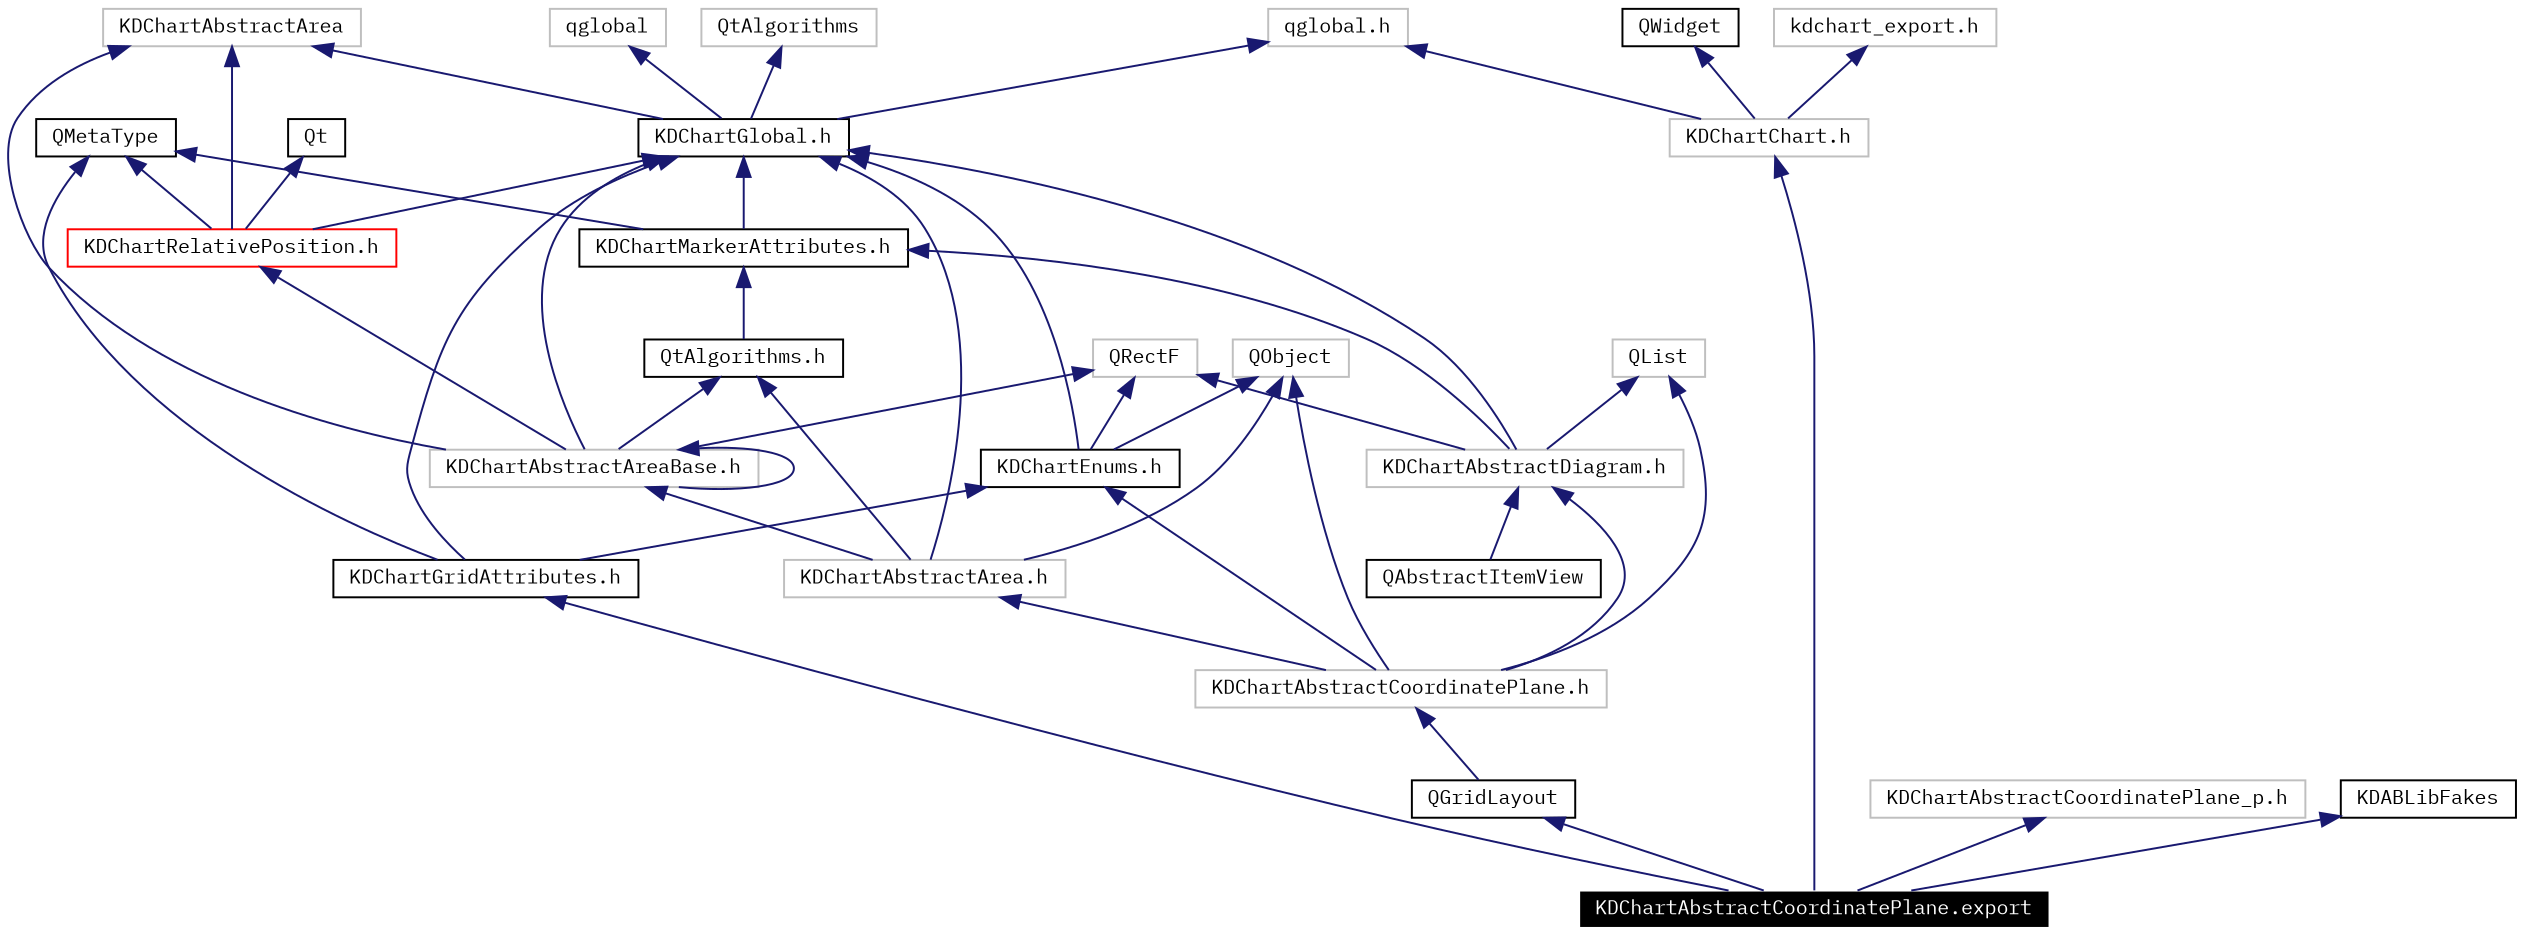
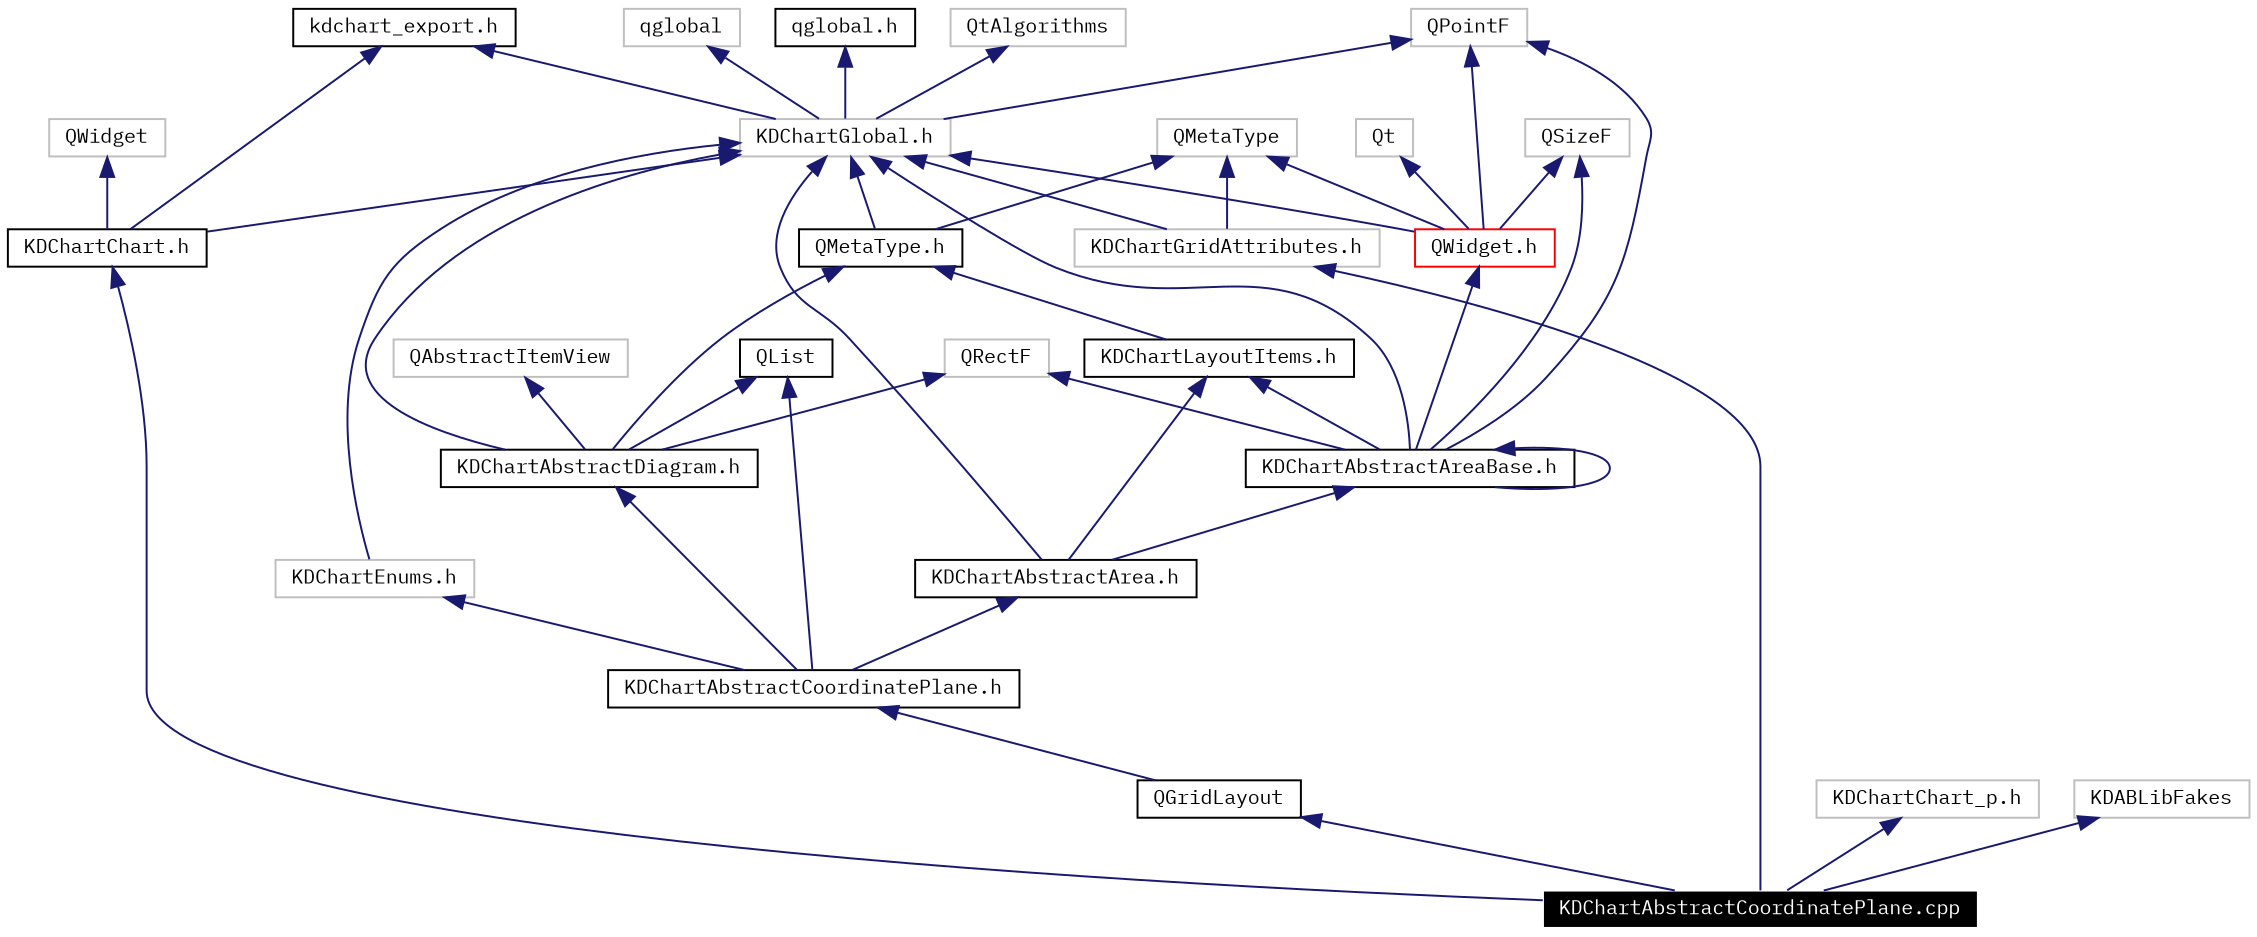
  digraph {
    fontname="IBM Plex Mono"
    node [color=grey75 fontname="IBM Plex Mono" fontsize=10 shape=record]
    edge [color=midnightblue dir=back fontname="IBM Plex Mono" fontsize=10 labelfontname=Helvetica labelfontsize=10 style=solid]
-   n1 [color=white fillcolor=black fontcolor=white height=0.2 label="KDChartAbstractCoordinatePlane.export" style=filled width=0.4]
+   n1 [color=white fillcolor=black fontcolor=white height=0.2 label="KDChartAbstractCoordinatePlane.cpp" style=filled width=0.4]
    n2 [color=black height=0.2 label=QGridLayout width=0.4]
-   n3 [height=0.2 label="KDChartChart.h" width=0.4]
-   n4 [color=black height=0.2 label=QWidget width=0.4]
-   n5 [height=0.2 label="kdchart_export.h" width=0.4]
-   n6 [color=black height=0.2 label="KDChartGlobal.h" width=0.4]
-   n7 [height=0.2 label="KDChartAbstractArea.h" width=0.4]
-   n8 [height=0.2 label="KDChartAbstractAreaBase.h" width=0.4]
-   n9 [color=black height=0.2 label="KDChartMarkerAttributes.h" width=0.4]
-   n10 [color=red height=0.2 label="KDChartRelativePosition.h" width=0.4]
-   n11 [height=0.2 label="KDChartAbstractDiagram.h" width=0.4]
-   n12 [color=black height=0.2 label="KDChartEnums.h" width=0.4]
-   n13 [color=black height=0.2 label="KDChartGridAttributes.h" width=0.4]
-   n14 [height=0.2 label="KDChartAbstractCoordinatePlane.h" width=0.4]
-   n15 [color=black height=0.2 label="QtAlgorithms.h" width=0.4]
-   n16 [height=0.2 label="qglobal.h" width=0.4]
+   n3 [color=black height=0.2 label="KDChartChart.h" width=0.4]
+   n4 [height=0.2 label=QWidget width=0.4]
+   n5 [color=black height=0.2 label="kdchart_export.h" width=0.4]
+   n6 [height=0.2 label="KDChartGlobal.h" width=0.4]
+   n7 [color=black height=0.2 label="KDChartAbstractArea.h" width=0.4]
+   n8 [color=black height=0.2 label="KDChartAbstractAreaBase.h" width=0.4]
+   n9 [color=black height=0.2 label="QMetaType.h" width=0.4]
+   n10 [color=red height=0.2 label="QWidget.h" width=0.4]
+   n11 [color=black height=0.2 label="KDChartAbstractDiagram.h" width=0.4]
+   n12 [height=0.2 label="KDChartEnums.h" width=0.4]
+   n13 [height=0.2 label="KDChartGridAttributes.h" width=0.4]
+   n14 [color=black height=0.2 label="KDChartAbstractCoordinatePlane.h" width=0.4]
+   n15 [color=black height=0.2 label="KDChartLayoutItems.h" width=0.4]
+   n16 [color=black height=0.2 label="qglobal.h" width=0.4]
    n17 [height=0.2 label=QtAlgorithms width=0.4]
    n18 [height=0.2 label=qglobal width=0.4]
-   n19 [color=black height=0.2 label=Qt width=0.4]
-   n20 [height=0.2 label=QObject width=0.4]
-   n21 [height=0.2 label=QList width=0.4]
-   n22 [height=0.2 label=KDChartAbstractArea width=0.4]
+   n19 [height=0.2 label=Qt width=0.4]
+   n21 [color=black height=0.2 label=QList width=0.4]
+   n22 [height=0.2 label=QPointF width=0.4]
+   n23 [height=0.2 label=QSizeF width=0.4]
    n24 [height=0.2 label=QRectF width=0.4]
-   n25 [color=black height=0.2 label=QMetaType width=0.4]
-   n26 [color=black height=0.2 label=QAbstractItemView width=0.4]
-   n27 [height=0.2 label="KDChartAbstractCoordinatePlane_p.h" width=0.4]
-   n28 [color=black height=0.2 label=KDABLibFakes width=0.4]
+   n25 [height=0.2 label=QMetaType width=0.4]
+   n26 [height=0.2 label=QAbstractItemView width=0.4]
+   n27 [height=0.2 label="KDChartChart_p.h" width=0.4]
+   n28 [height=0.2 label=KDABLibFakes width=0.4]
    n2 -> n1
    n3 -> n1
    n4 -> n3
    n5 -> n3
-   n16 -> n3
+   n5 -> n6
+   n6 -> n3
    n6 -> n7
    n6 -> n8
    n6 -> n9
    n6 -> n10
    n6 -> n11
    n6 -> n12
    n6 -> n13
    n7 -> n14
    n8 -> n7
    n8 -> n8
    n9 -> n11
    n9 -> n15
    n10 -> n8
    n11 -> n14
-   n12 -> n13
    n12 -> n14
    n13 -> n1
    n14 -> n2
    n15 -> n7
    n15 -> n8
    n16 -> n6
    n17 -> n6
    n18 -> n6
    n19 -> n10
-   n20 -> n7
-   n20 -> n12
-   n20 -> n14
    n21 -> n11
    n21 -> n14
    n22 -> n6
    n22 -> n8
    n22 -> n10
+   n23 -> n8
+   n23 -> n10
    n24 -> n8
    n24 -> n11
-   n24 -> n12
    n25 -> n9
    n25 -> n10
    n25 -> n13
-   n11 -> n26
+   n26 -> n11
    n27 -> n1
    n28 -> n1
  }
